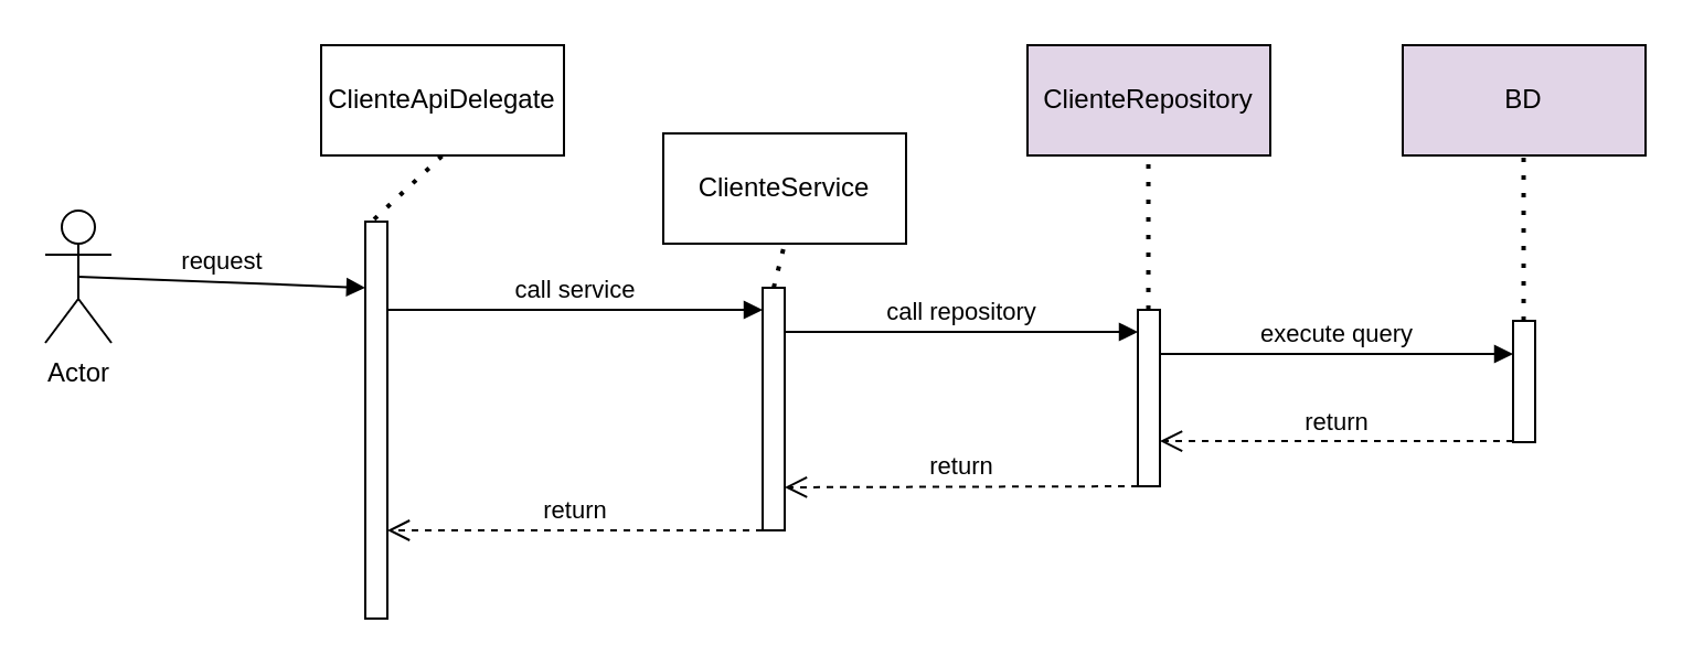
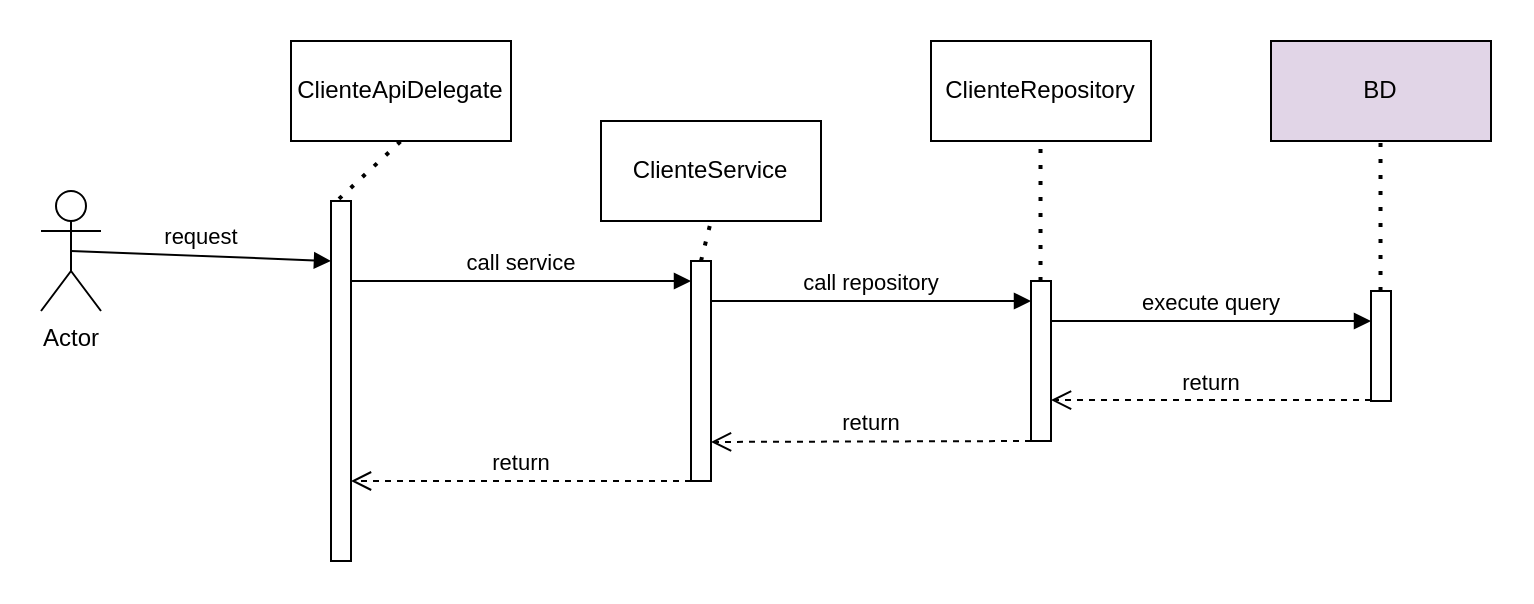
  <mxCell id="0" />
  <mxCell id="1" parent="0" />
  <mxCell id="2" value="Actor" style="shape=umlActor;verticalLabelPosition=bottom;verticalAlign=top;html=1;outlineConnect=0;" vertex="1" parent="1"><mxGeometry x="20" y="95" width="30" height="60" as="geometry" /></mxCell>
  <mxCell id="3" value="ClienteApiDelegate" style="html=1;whiteSpace=wrap;" vertex="1" parent="1"><mxGeometry x="145" y="20" width="110" height="50" as="geometry" /></mxCell>
  <mxCell id="4" value="ClienteService" style="html=1;whiteSpace=wrap;" vertex="1" parent="1"><mxGeometry x="300" y="60" width="110" height="50" as="geometry" /></mxCell>
- <mxCell id="5" value="ClienteRepository" style="html=1;whiteSpace=wrap;fillColor=#e1d5e7;" vertex="1" parent="1"><mxGeometry x="465" y="20" width="110" height="50" as="geometry" /></mxCell>
+ <mxCell id="5" value="ClienteRepository" style="html=1;whiteSpace=wrap;" vertex="1" parent="1"><mxGeometry x="465" y="20" width="110" height="50" as="geometry" /></mxCell>
  <mxCell id="6" value="BD" style="html=1;whiteSpace=wrap;fillColor=#e1d5e7;" vertex="1" parent="1"><mxGeometry x="635" y="20" width="110" height="50" as="geometry" /></mxCell>
  <mxCell id="7" value="" style="html=1;points=[[0,0,0,0,5],[0,1,0,0,-5],[1,0,0,0,5],[1,1,0,0,-5]];perimeter=orthogonalPerimeter;outlineConnect=0;targetShapes=umlLifeline;portConstraint=eastwest;newEdgeStyle={&quot;curved&quot;:0,&quot;rounded&quot;:0};" vertex="1" parent="1"><mxGeometry x="165" y="100" width="10" height="180" as="geometry" /></mxCell>
  <mxCell id="8" value="" style="html=1;points=[[0,0,0,0,5],[0,1,0,0,-5],[1,0,0,0,5],[1,1,0,0,-5]];perimeter=orthogonalPerimeter;outlineConnect=0;targetShapes=umlLifeline;portConstraint=eastwest;newEdgeStyle={&quot;curved&quot;:0,&quot;rounded&quot;:0};" vertex="1" parent="1"><mxGeometry x="345" y="130" width="10" height="110" as="geometry" /></mxCell>
  <mxCell id="9" value="" style="html=1;points=[[0,0,0,0,5],[0,1,0,0,-5],[1,0,0,0,5],[1,1,0,0,-5]];perimeter=orthogonalPerimeter;outlineConnect=0;targetShapes=umlLifeline;portConstraint=eastwest;newEdgeStyle={&quot;curved&quot;:0,&quot;rounded&quot;:0};" vertex="1" parent="1"><mxGeometry x="515" y="140" width="10" height="80" as="geometry" /></mxCell>
  <mxCell id="10" value="" style="html=1;points=[[0,0,0,0,5],[0,1,0,0,-5],[1,0,0,0,5],[1,1,0,0,-5]];perimeter=orthogonalPerimeter;outlineConnect=0;targetShapes=umlLifeline;portConstraint=eastwest;newEdgeStyle={&quot;curved&quot;:0,&quot;rounded&quot;:0};" vertex="1" parent="1"><mxGeometry x="685" y="145" width="10" height="55" as="geometry" /></mxCell>
  <mxCell id="11" value="call service" style="html=1;verticalAlign=bottom;endArrow=block;curved=0;rounded=0;" edge="1" parent="1"><mxGeometry width="80" relative="1" as="geometry"><mxPoint x="175" y="140" as="sourcePoint" /><mxPoint x="345" y="140" as="targetPoint" /></mxGeometry></mxCell>
  <mxCell id="12" value="request" style="html=1;verticalAlign=bottom;endArrow=block;curved=0;rounded=0;exitX=0.5;exitY=0.5;exitDx=0;exitDy=0;exitPerimeter=0;" edge="1" parent="1" source="2"><mxGeometry width="80" relative="1" as="geometry"><mxPoint x="35" y="130" as="sourcePoint" /><mxPoint x="165" y="130" as="targetPoint" /></mxGeometry></mxCell>
  <mxCell id="13" value="call repository" style="html=1;verticalAlign=bottom;endArrow=block;curved=0;rounded=0;" edge="1" parent="1"><mxGeometry width="80" relative="1" as="geometry"><mxPoint x="355" y="150" as="sourcePoint" /><mxPoint x="515" y="150" as="targetPoint" /></mxGeometry></mxCell>
  <mxCell id="14" value="execute query" style="html=1;verticalAlign=bottom;endArrow=block;curved=0;rounded=0;" edge="1" parent="1" source="9"><mxGeometry width="80" relative="1" as="geometry"><mxPoint x="535" y="160" as="sourcePoint" /><mxPoint x="685" y="160" as="targetPoint" /></mxGeometry></mxCell>
  <mxCell id="15" value="" style="endArrow=none;dashed=1;html=1;dashPattern=1 3;strokeWidth=2;rounded=0;entryX=0.5;entryY=1;entryDx=0;entryDy=0;exitX=0.4;exitY=-0.006;exitDx=0;exitDy=0;exitPerimeter=0;" edge="1" parent="1" source="7" target="3"><mxGeometry width="50" height="50" relative="1" as="geometry"><mxPoint x="355" y="530" as="sourcePoint" /><mxPoint x="405" y="480" as="targetPoint" /></mxGeometry></mxCell>
  <mxCell id="16" value="" style="endArrow=none;dashed=1;html=1;dashPattern=1 3;strokeWidth=2;rounded=0;entryX=0.5;entryY=1;entryDx=0;entryDy=0;exitX=0.5;exitY=0;exitDx=0;exitDy=0;exitPerimeter=0;" edge="1" parent="1" source="8" target="4"><mxGeometry width="50" height="50" relative="1" as="geometry"><mxPoint x="179" y="109" as="sourcePoint" /><mxPoint x="180" y="80" as="targetPoint" /><Array as="points" /></mxGeometry></mxCell>
  <mxCell id="17" value="" style="endArrow=none;dashed=1;html=1;dashPattern=1 3;strokeWidth=2;rounded=0;entryX=0.5;entryY=1;entryDx=0;entryDy=0;" edge="1" parent="1" source="9"><mxGeometry width="50" height="50" relative="1" as="geometry"><mxPoint x="519.76" y="130" as="sourcePoint" /><mxPoint x="519.76" y="70" as="targetPoint" /><Array as="points" /></mxGeometry></mxCell>
  <mxCell id="18" value="" style="endArrow=none;dashed=1;html=1;dashPattern=1 3;strokeWidth=2;rounded=0;entryX=0.5;entryY=1;entryDx=0;entryDy=0;" edge="1" parent="1" source="10"><mxGeometry width="50" height="50" relative="1" as="geometry"><mxPoint x="690" y="140" as="sourcePoint" /><mxPoint x="689.76" y="70" as="targetPoint" /><Array as="points" /></mxGeometry></mxCell>
  <mxCell id="19" value="return" style="html=1;verticalAlign=bottom;endArrow=open;dashed=1;endSize=8;curved=0;rounded=0;" edge="1" parent="1" target="9"><mxGeometry relative="1" as="geometry"><mxPoint x="685" y="199.52" as="sourcePoint" /><mxPoint x="605" y="199.52" as="targetPoint" /></mxGeometry></mxCell>
  <mxCell id="20" value="return" style="html=1;verticalAlign=bottom;endArrow=open;dashed=1;endSize=8;curved=0;rounded=0;" edge="1" parent="1"><mxGeometry relative="1" as="geometry"><mxPoint x="515" y="220" as="sourcePoint" /><mxPoint x="355" y="220.48" as="targetPoint" /></mxGeometry></mxCell>
  <mxCell id="21" value="return" style="html=1;verticalAlign=bottom;endArrow=open;dashed=1;endSize=8;curved=0;rounded=0;" edge="1" parent="1" target="7"><mxGeometry relative="1" as="geometry"><mxPoint x="345" y="240" as="sourcePoint" /><mxPoint x="185" y="240.48" as="targetPoint" /></mxGeometry></mxCell>
